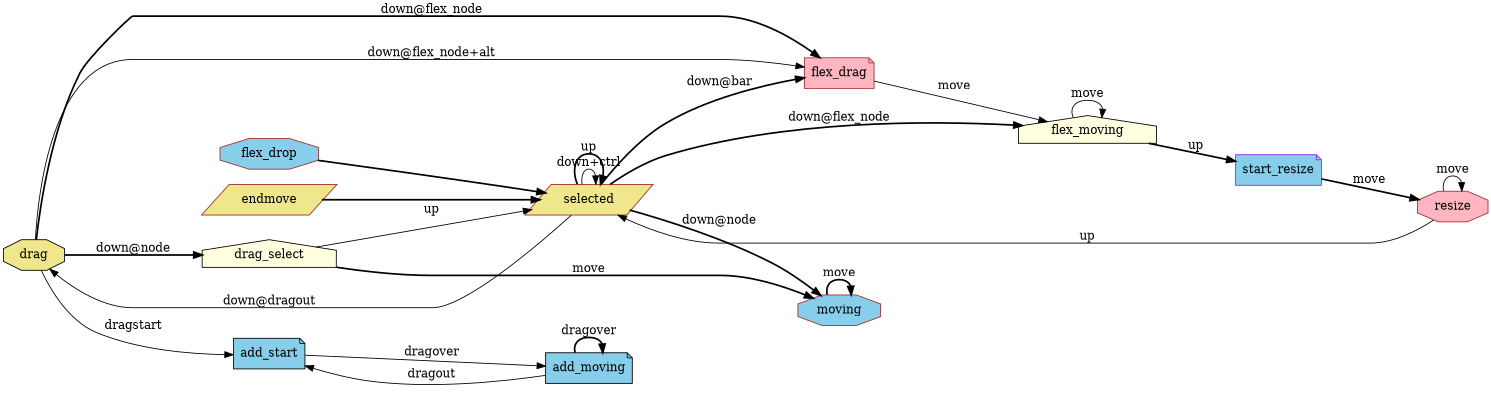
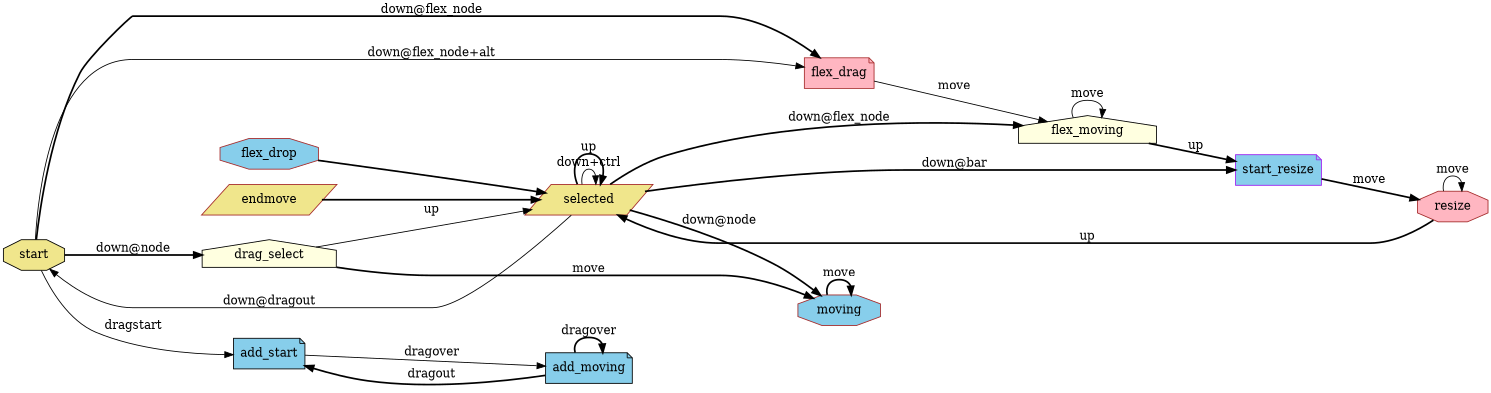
  digraph {
    rankdir=LR
    node [color=brown fillcolor=skyblue shape=octagon style=filled]
    edge [minlen=2 style=bold]
-   start [color=black fillcolor=khaki label=drag]
+   start [color=black fillcolor=khaki]
    drag_select [color=black fillcolor=lightyellow shape=house]
    flex_drag [fillcolor=lightpink shape=note]
    add_start [color=black shape=note]
    selected [fillcolor=khaki shape=parallelogram]
    moving
    flex_moving [color=black fillcolor=lightyellow shape=house]
    add_moving [color=black shape=note]
    start_resize [color=purple shape=note]
    flex_drop
    resize [fillcolor=lightpink]
    endmove [fillcolor=khaki shape=parallelogram]
    start -> drag_select [label="down@node"]
    start -> flex_drag [label="down@flex_node+alt" style=solid]
    start -> flex_drag [label="down@flex_node"]
    start -> add_start [label=dragstart style=solid]
    drag_select -> selected [label=up style=solid]
    drag_select -> moving [label=move]
    flex_drag -> flex_moving [label=move style=solid]
    add_start -> add_moving [label=dragover style=solid]
    selected -> start [label="down@dragout" style=solid]
    selected -> selected [label="down+ctrl" style=solid]
    selected -> selected [label=up]
    selected -> moving [label="down@node"]
    selected -> flex_moving [label="down@flex_node"]
-   selected -> flex_drag [label="down@bar"]
+   selected -> start_resize [label="down@bar"]
    moving -> moving [label=move]
    flex_moving -> flex_moving [label=move style=solid]
    flex_moving -> start_resize [label=up]
-   add_moving -> add_start [label=dragout style=solid]
+   add_moving -> add_start [label=dragout]
    add_moving -> add_moving [label=dragover]
    start_resize -> resize [label=move]
    flex_drop -> selected
-   resize -> selected [label=up style=solid]
+   resize -> selected [label=up]
    resize -> resize [label=move style=solid]
    endmove -> selected
  }
